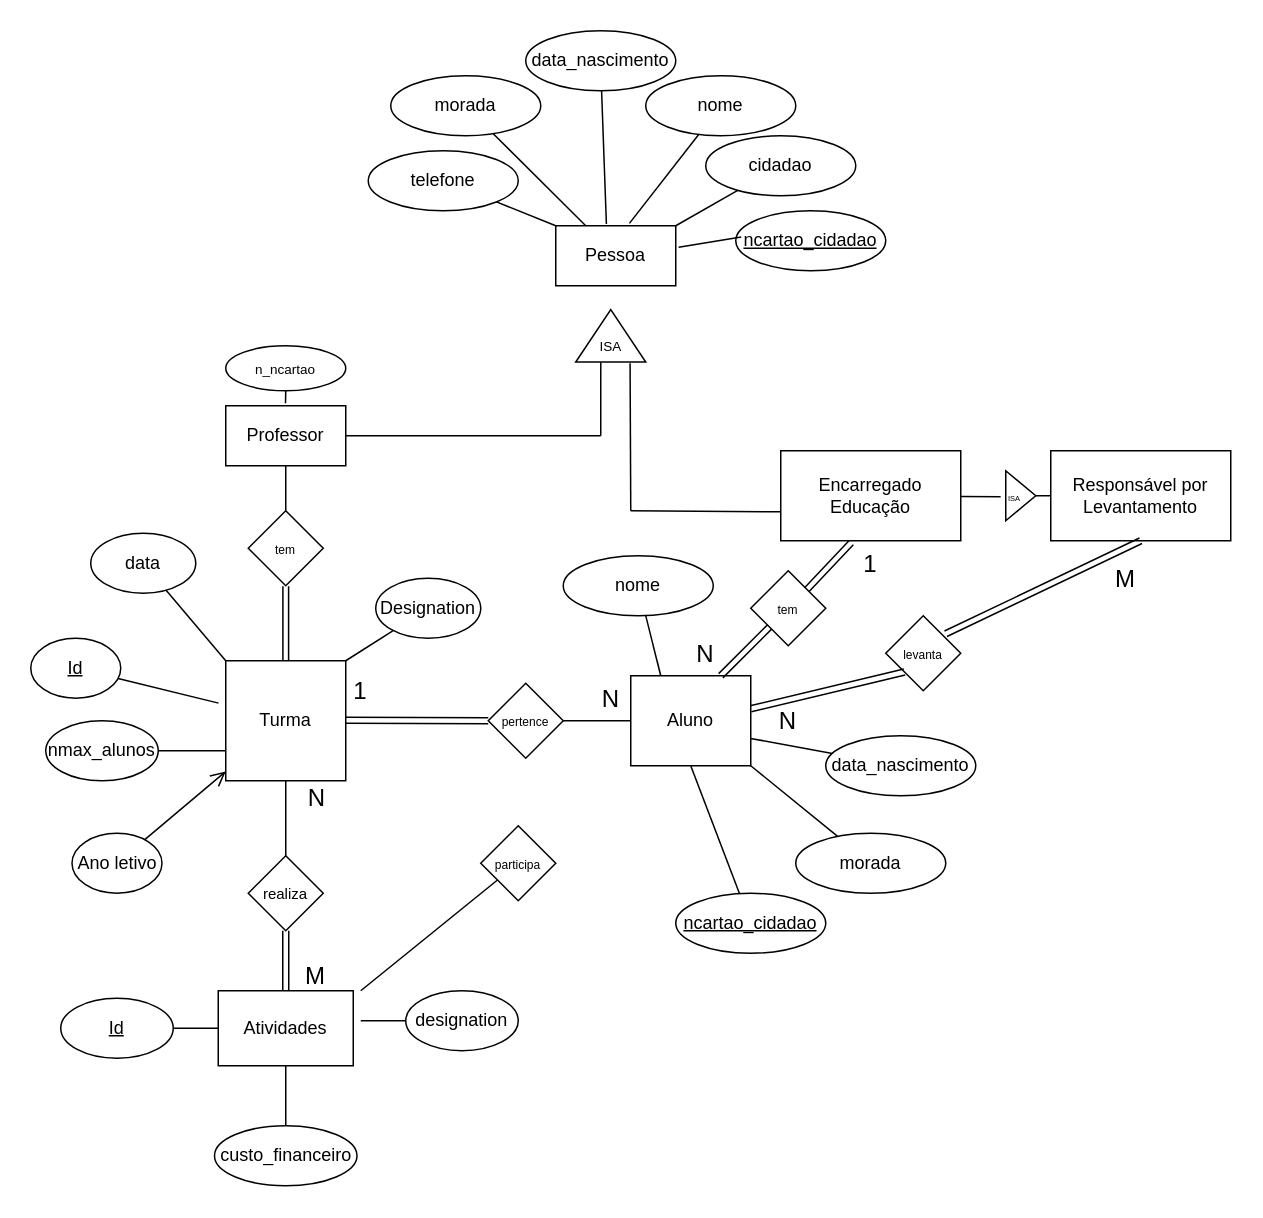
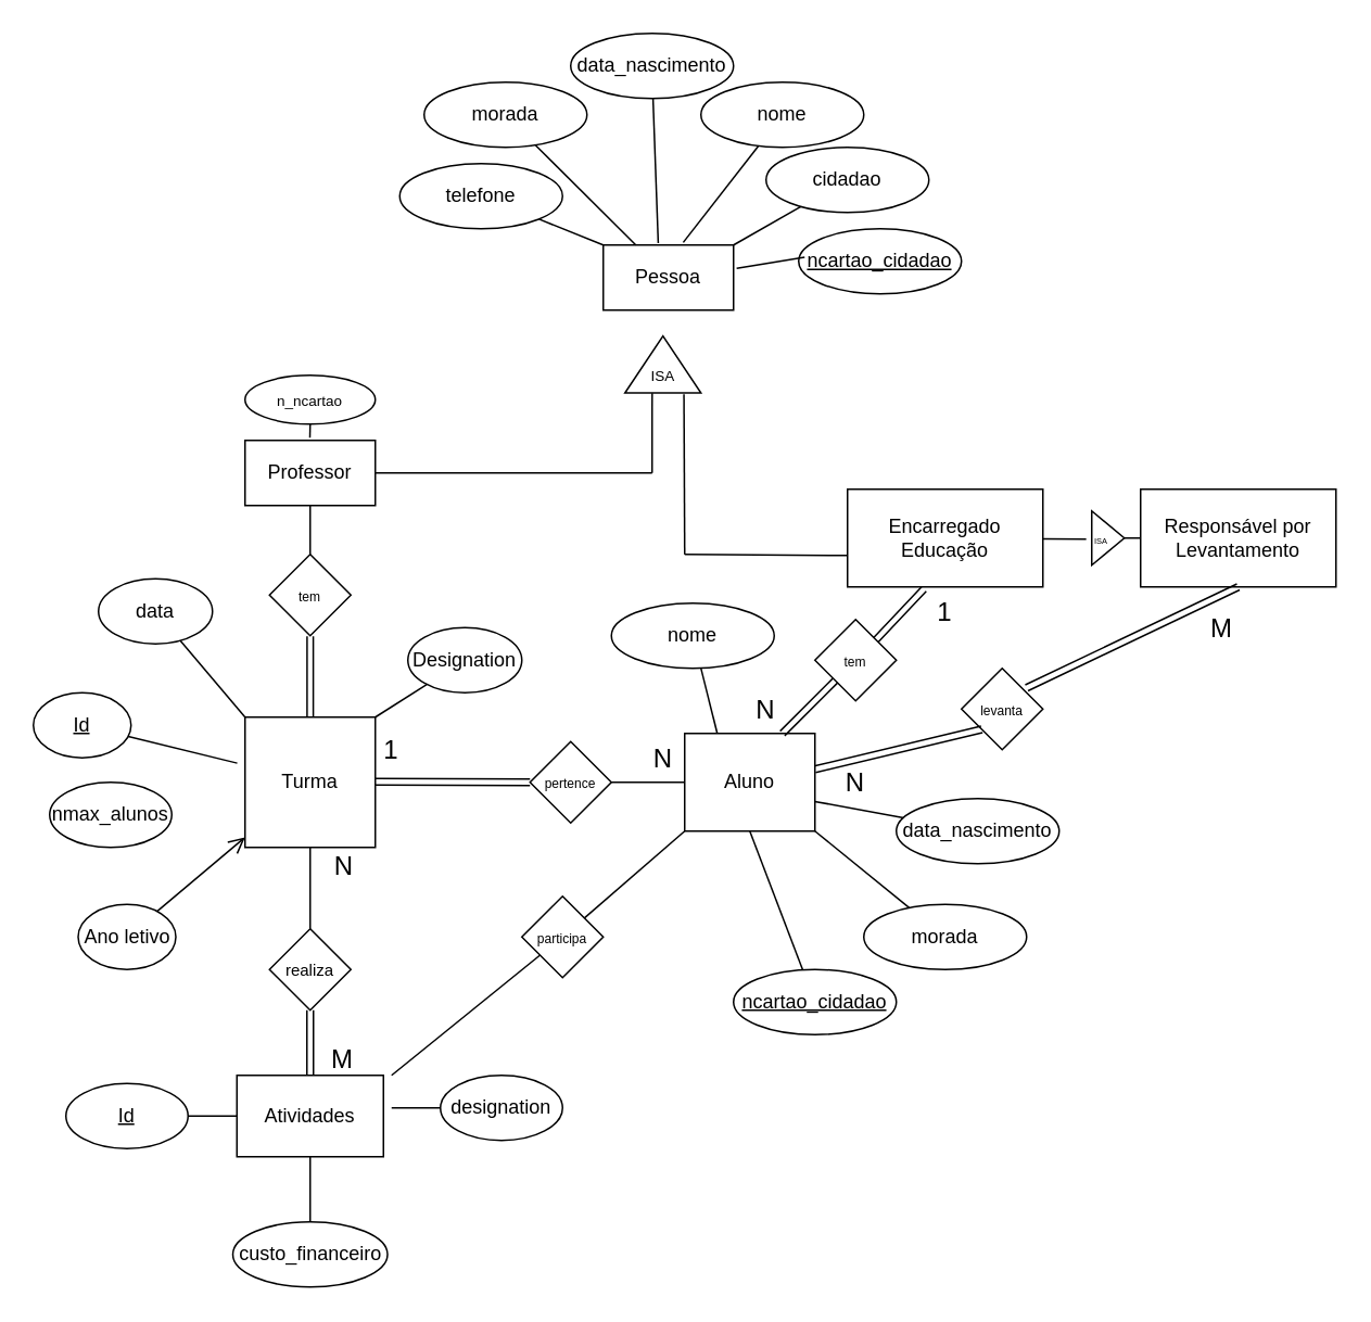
  <mxCell id="0" />
  <mxCell id="1" parent="0" />
  <mxCell id="2" value="Turma" style="whiteSpace=wrap;html=1;aspect=fixed;" parent="1" vertex="1"><mxGeometry x="150" y="440" width="80" height="80" as="geometry" /></mxCell>
  <mxCell id="3" style="edgeStyle=none;curved=1;rounded=0;orthogonalLoop=1;jettySize=auto;html=1;entryX=-0.06;entryY=0.353;entryDx=0;entryDy=0;fontSize=12;startSize=8;endSize=8;entryPerimeter=0;endArrow=none;endFill=0;" parent="1" source="4" target="2" edge="1"><mxGeometry relative="1" as="geometry" /></mxCell>
  <mxCell id="4" value="&lt;u&gt;Id&lt;/u&gt;" style="ellipse;whiteSpace=wrap;html=1;" parent="1" vertex="1"><mxGeometry x="20" y="425" width="60" height="40" as="geometry" /></mxCell>
  <mxCell id="5" value="" style="edgeStyle=none;curved=1;rounded=0;orthogonalLoop=1;jettySize=auto;html=1;fontSize=12;startSize=8;endSize=8;endArrow=open;endFill=0;" parent="1" source="6" target="2" edge="1"><mxGeometry relative="1" as="geometry" /></mxCell>
  <mxCell id="6" value="Ano letivo" style="ellipse;whiteSpace=wrap;html=1;" parent="1" vertex="1"><mxGeometry x="47.5" y="555" width="60" height="40" as="geometry" /></mxCell>
  <mxCell id="7" style="edgeStyle=none;curved=1;rounded=0;orthogonalLoop=1;jettySize=auto;html=1;entryX=1;entryY=0;entryDx=0;entryDy=0;fontSize=12;startSize=8;endSize=8;endArrow=none;endFill=0;" parent="1" source="8" target="2" edge="1"><mxGeometry relative="1" as="geometry" /></mxCell>
  <mxCell id="8" value="Designation" style="ellipse;whiteSpace=wrap;html=1;" parent="1" vertex="1"><mxGeometry x="250" y="385" width="70" height="40" as="geometry" /></mxCell>
- <mxCell id="9" style="edgeStyle=none;curved=1;rounded=0;orthogonalLoop=1;jettySize=auto;html=1;entryX=0;entryY=0.75;entryDx=0;entryDy=0;fontSize=12;startSize=8;endSize=8;endArrow=none;endFill=0;" parent="1" source="10" target="2" edge="1"><mxGeometry relative="1" as="geometry" /></mxCell>
  <mxCell id="10" value="nmax_alunos" style="ellipse;whiteSpace=wrap;html=1;" parent="1" vertex="1"><mxGeometry x="30" y="480" width="75" height="40" as="geometry" /></mxCell>
  <mxCell id="11" value="Aluno" style="rounded=0;whiteSpace=wrap;html=1;" parent="1" vertex="1"><mxGeometry x="420" y="450" width="80" height="60" as="geometry" /></mxCell>
  <mxCell id="12" style="edgeStyle=none;curved=1;rounded=0;orthogonalLoop=1;jettySize=auto;html=1;entryX=0.5;entryY=1;entryDx=0;entryDy=0;fontSize=12;startSize=8;endSize=8;endArrow=none;endFill=0;" parent="1" source="13" target="11" edge="1"><mxGeometry relative="1" as="geometry" /></mxCell>
  <mxCell id="13" value="&lt;u&gt;ncartao_cidadao&lt;/u&gt;" style="ellipse;whiteSpace=wrap;html=1;" parent="1" vertex="1"><mxGeometry x="450" y="595" width="100" height="40" as="geometry" /></mxCell>
  <mxCell id="14" style="edgeStyle=none;curved=1;rounded=0;orthogonalLoop=1;jettySize=auto;html=1;entryX=0.25;entryY=0;entryDx=0;entryDy=0;fontSize=12;startSize=8;endSize=8;endArrow=none;endFill=0;" parent="1" source="15" target="11" edge="1"><mxGeometry relative="1" as="geometry" /></mxCell>
  <mxCell id="15" value="nome" style="ellipse;whiteSpace=wrap;html=1;" parent="1" vertex="1"><mxGeometry x="375" y="370" width="100" height="40" as="geometry" /></mxCell>
  <mxCell id="16" style="edgeStyle=none;curved=1;rounded=0;orthogonalLoop=1;jettySize=auto;html=1;entryX=1;entryY=1;entryDx=0;entryDy=0;fontSize=12;startSize=8;endSize=8;endArrow=none;endFill=0;" parent="1" source="17" target="11" edge="1"><mxGeometry relative="1" as="geometry" /></mxCell>
  <mxCell id="17" value="morada" style="ellipse;whiteSpace=wrap;html=1;" parent="1" vertex="1"><mxGeometry x="530" y="555" width="100" height="40" as="geometry" /></mxCell>
  <mxCell id="18" value="data_nascimento" style="ellipse;whiteSpace=wrap;html=1;" parent="1" vertex="1"><mxGeometry x="550" y="490" width="100" height="40" as="geometry" /></mxCell>
  <mxCell id="19" style="edgeStyle=none;curved=1;rounded=0;orthogonalLoop=1;jettySize=auto;html=1;entryX=0.998;entryY=0.696;entryDx=0;entryDy=0;entryPerimeter=0;fontSize=12;startSize=8;endSize=8;endArrow=none;endFill=0;" parent="1" source="18" target="11" edge="1"><mxGeometry relative="1" as="geometry" /></mxCell>
  <mxCell id="20" style="edgeStyle=none;curved=1;rounded=0;orthogonalLoop=1;jettySize=auto;html=1;entryX=0;entryY=0.5;entryDx=0;entryDy=0;fontSize=12;startSize=8;endSize=8;endArrow=none;endFill=0;" parent="1" source="21" target="11" edge="1"><mxGeometry relative="1" as="geometry" /></mxCell>
  <mxCell id="21" value="&lt;font style=&quot;font-size: 8px;&quot;&gt;pertence&lt;/font&gt;" style="rhombus;whiteSpace=wrap;html=1;" parent="1" vertex="1"><mxGeometry x="325" y="455" width="50" height="50" as="geometry" /></mxCell>
  <mxCell id="22" value="" style="shape=link;html=1;rounded=0;fontSize=12;startSize=8;endSize=8;entryX=0;entryY=0.5;entryDx=0;entryDy=0;" parent="1" target="21" edge="1"><mxGeometry width="100" relative="1" as="geometry"><mxPoint x="230" y="479.66" as="sourcePoint" /><mxPoint x="330" y="479.66" as="targetPoint" /></mxGeometry></mxCell>
  <mxCell id="23" value="1" style="text;html=1;align=center;verticalAlign=middle;whiteSpace=wrap;rounded=0;fontSize=16;" parent="1" vertex="1"><mxGeometry x="220" y="450" width="40" height="20" as="geometry" /></mxCell>
  <mxCell id="24" value="N" style="text;html=1;align=center;verticalAlign=middle;whiteSpace=wrap;rounded=0;fontSize=16;" parent="1" vertex="1"><mxGeometry x="460" y="430" width="20" height="10" as="geometry" /></mxCell>
  <mxCell id="25" value="Atividades" style="rounded=0;whiteSpace=wrap;html=1;" parent="1" vertex="1"><mxGeometry x="145" y="660" width="90" height="50" as="geometry" /></mxCell>
  <mxCell id="26" style="edgeStyle=none;curved=1;rounded=0;orthogonalLoop=1;jettySize=auto;html=1;entryX=0;entryY=0.5;entryDx=0;entryDy=0;fontSize=12;startSize=8;endSize=8;endArrow=none;endFill=0;" parent="1" source="27" target="25" edge="1"><mxGeometry relative="1" as="geometry" /></mxCell>
  <mxCell id="27" value="&lt;u&gt;Id&lt;/u&gt;" style="ellipse;whiteSpace=wrap;html=1;" parent="1" vertex="1"><mxGeometry x="40" y="665" width="75" height="40" as="geometry" /></mxCell>
  <mxCell id="28" style="edgeStyle=none;curved=1;rounded=0;orthogonalLoop=1;jettySize=auto;html=1;fontSize=12;startSize=8;endSize=8;endArrow=none;endFill=0;" parent="1" source="29" edge="1"><mxGeometry relative="1" as="geometry"><mxPoint x="240" y="680" as="targetPoint" /></mxGeometry></mxCell>
  <mxCell id="29" value="designation" style="ellipse;whiteSpace=wrap;html=1;" parent="1" vertex="1"><mxGeometry x="270" y="660" width="75" height="40" as="geometry" /></mxCell>
  <mxCell id="30" style="edgeStyle=none;curved=1;rounded=0;orthogonalLoop=1;jettySize=auto;html=1;entryX=0.5;entryY=1;entryDx=0;entryDy=0;fontSize=12;startSize=8;endSize=8;endArrow=none;endFill=0;" parent="1" source="31" target="25" edge="1"><mxGeometry relative="1" as="geometry" /></mxCell>
  <mxCell id="31" value="custo_financeiro" style="ellipse;whiteSpace=wrap;html=1;" parent="1" vertex="1"><mxGeometry x="142.5" y="750" width="95" height="40" as="geometry" /></mxCell>
  <mxCell id="32" style="edgeStyle=none;curved=1;rounded=0;orthogonalLoop=1;jettySize=auto;html=1;entryX=0.5;entryY=1;entryDx=0;entryDy=0;fontSize=12;startSize=8;endSize=8;endArrow=none;endFill=0;" parent="1" source="33" target="2" edge="1"><mxGeometry relative="1" as="geometry" /></mxCell>
  <mxCell id="33" value="&lt;font style=&quot;font-size: 10px;&quot;&gt;realiza&lt;/font&gt;" style="rhombus;whiteSpace=wrap;html=1;" parent="1" vertex="1"><mxGeometry x="165" y="570" width="50" height="50" as="geometry" /></mxCell>
  <mxCell id="34" value="" style="shape=link;html=1;rounded=0;fontSize=12;startSize=8;endSize=8;entryX=0.5;entryY=1;entryDx=0;entryDy=0;" parent="1" target="33" edge="1"><mxGeometry width="100" relative="1" as="geometry"><mxPoint x="190" y="659.67" as="sourcePoint" /><mxPoint x="290" y="659.67" as="targetPoint" /></mxGeometry></mxCell>
  <mxCell id="35" value="N" style="text;html=1;align=center;verticalAlign=middle;whiteSpace=wrap;rounded=0;fontSize=16;" parent="1" vertex="1"><mxGeometry x="210" y="530" as="geometry" /></mxCell>
  <mxCell id="36" value="M" style="text;html=1;align=center;verticalAlign=middle;whiteSpace=wrap;rounded=0;fontSize=16;" parent="1" vertex="1"><mxGeometry x="190" y="640" width="40" height="20" as="geometry" /></mxCell>
+ <mxCell id="37" style="edgeStyle=none;curved=1;rounded=0;orthogonalLoop=1;jettySize=auto;html=1;entryX=0;entryY=1;entryDx=0;entryDy=0;fontSize=12;startSize=8;endSize=8;endArrow=none;endFill=0;" parent="1" source="39" target="11" edge="1"><mxGeometry relative="1" as="geometry" /></mxCell>
  <mxCell id="38" style="edgeStyle=none;curved=1;rounded=0;orthogonalLoop=1;jettySize=auto;html=1;fontSize=12;startSize=8;endSize=8;endArrow=none;endFill=0;" parent="1" source="39" edge="1"><mxGeometry relative="1" as="geometry"><mxPoint x="240" y="660" as="targetPoint" /></mxGeometry></mxCell>
  <mxCell id="39" value="&lt;font style=&quot;font-size: 8px;&quot;&gt;participa&lt;/font&gt;" style="rhombus;whiteSpace=wrap;html=1;" parent="1" vertex="1"><mxGeometry x="320" y="550" width="50" height="50" as="geometry" /></mxCell>
  <mxCell id="40" style="edgeStyle=none;curved=1;rounded=0;orthogonalLoop=1;jettySize=auto;html=1;fontSize=12;startSize=8;endSize=8;endArrow=none;endFill=0;" parent="1" source="41" edge="1"><mxGeometry relative="1" as="geometry"><mxPoint x="400" y="290" as="targetPoint" /></mxGeometry></mxCell>
  <mxCell id="41" value="Professor" style="rounded=0;whiteSpace=wrap;html=1;" parent="1" vertex="1"><mxGeometry x="150" y="270" width="80" height="40" as="geometry" /></mxCell>
  <mxCell id="42" style="edgeStyle=none;curved=1;rounded=0;orthogonalLoop=1;jettySize=auto;html=1;entryX=0.5;entryY=1;entryDx=0;entryDy=0;fontSize=12;startSize=8;endSize=8;endArrow=none;endFill=0;" parent="1" source="43" target="41" edge="1"><mxGeometry relative="1" as="geometry" /></mxCell>
  <mxCell id="43" value="&lt;span style=&quot;font-size: 8px;&quot;&gt;tem&lt;/span&gt;" style="rhombus;whiteSpace=wrap;html=1;" parent="1" vertex="1"><mxGeometry x="165" y="340" width="50" height="50" as="geometry" /></mxCell>
  <mxCell id="44" value="" style="shape=link;html=1;rounded=0;fontSize=12;startSize=8;endSize=8;entryX=0.5;entryY=1;entryDx=0;entryDy=0;width=3.793;exitX=0.5;exitY=0;exitDx=0;exitDy=0;" parent="1" source="2" edge="1"><mxGeometry width="100" relative="1" as="geometry"><mxPoint x="190" y="430" as="sourcePoint" /><mxPoint x="190" y="390.33" as="targetPoint" /></mxGeometry></mxCell>
  <mxCell id="45" value="&lt;font style=&quot;font-size: 9px;&quot;&gt;n_ncartao&lt;/font&gt;" style="ellipse;whiteSpace=wrap;html=1;" parent="1" vertex="1"><mxGeometry x="150" y="230" width="80" height="30" as="geometry" /></mxCell>
  <mxCell id="46" style="edgeStyle=none;curved=1;rounded=0;orthogonalLoop=1;jettySize=auto;html=1;entryX=0.498;entryY=-0.041;entryDx=0;entryDy=0;entryPerimeter=0;fontSize=12;startSize=8;endSize=8;endArrow=none;endFill=0;" parent="1" source="45" target="41" edge="1"><mxGeometry relative="1" as="geometry" /></mxCell>
  <mxCell id="47" style="edgeStyle=none;curved=1;rounded=0;orthogonalLoop=1;jettySize=auto;html=1;fontSize=12;startSize=8;endSize=8;endArrow=none;endFill=0;" parent="1" source="48" edge="1"><mxGeometry relative="1" as="geometry"><mxPoint x="150" y="440" as="targetPoint" /></mxGeometry></mxCell>
  <mxCell id="48" value="data" style="ellipse;whiteSpace=wrap;html=1;" parent="1" vertex="1"><mxGeometry x="60" y="355" width="70" height="40" as="geometry" /></mxCell>
  <mxCell id="49" value="Pessoa" style="rounded=0;whiteSpace=wrap;html=1;" parent="1" vertex="1"><mxGeometry x="370" y="150" width="80" height="40" as="geometry" /></mxCell>
  <mxCell id="50" value="nome" style="ellipse;whiteSpace=wrap;html=1;" parent="1" vertex="1"><mxGeometry x="430" y="50" width="100" height="40" as="geometry" /></mxCell>
  <mxCell id="51" style="edgeStyle=none;curved=1;rounded=0;orthogonalLoop=1;jettySize=auto;html=1;entryX=1;entryY=0;entryDx=0;entryDy=0;fontSize=12;startSize=8;endSize=8;endArrow=none;endFill=0;" parent="1" source="52" target="49" edge="1"><mxGeometry relative="1" as="geometry" /></mxCell>
  <mxCell id="52" value="cidadao" style="ellipse;whiteSpace=wrap;html=1;" parent="1" vertex="1"><mxGeometry x="470" y="90" width="100" height="40" as="geometry" /></mxCell>
  <mxCell id="53" value="&lt;u&gt;ncartao_cidadao&lt;/u&gt;" style="ellipse;whiteSpace=wrap;html=1;" parent="1" vertex="1"><mxGeometry x="490" y="140" width="100" height="40" as="geometry" /></mxCell>
  <mxCell id="54" value="data_nascimento" style="ellipse;whiteSpace=wrap;html=1;" parent="1" vertex="1"><mxGeometry x="350" width="100" height="40" as="geometry" y="20" /></mxCell>
  <mxCell id="55" style="edgeStyle=none;curved=1;rounded=0;orthogonalLoop=1;jettySize=auto;html=1;entryX=0.25;entryY=0;entryDx=0;entryDy=0;fontSize=12;startSize=8;endSize=8;endArrow=none;endFill=0;" parent="1" target="49" edge="1"><mxGeometry relative="1" as="geometry"><mxPoint x="328.333" y="88.607" as="sourcePoint" /></mxGeometry></mxCell>
  <mxCell id="56" value="morada" style="ellipse;whiteSpace=wrap;html=1;" parent="1" vertex="1"><mxGeometry x="260" y="50" width="100" height="40" as="geometry" /></mxCell>
  <mxCell id="57" style="edgeStyle=none;curved=1;rounded=0;orthogonalLoop=1;jettySize=auto;html=1;entryX=0;entryY=0;entryDx=0;entryDy=0;fontSize=12;startSize=8;endSize=8;endArrow=none;endFill=0;" parent="1" target="49" edge="1"><mxGeometry relative="1" as="geometry"><mxPoint x="330.496" y="134.086" as="sourcePoint" /></mxGeometry></mxCell>
  <mxCell id="58" value="telefone" style="ellipse;whiteSpace=wrap;html=1;" parent="1" vertex="1"><mxGeometry x="245" y="100" width="100" height="40" as="geometry" /></mxCell>
  <mxCell id="59" style="edgeStyle=none;curved=1;rounded=0;orthogonalLoop=1;jettySize=auto;html=1;entryX=0.422;entryY=-0.028;entryDx=0;entryDy=0;entryPerimeter=0;fontSize=12;startSize=8;endSize=8;endArrow=none;endFill=0;" parent="1" source="54" target="49" edge="1"><mxGeometry relative="1" as="geometry" /></mxCell>
  <mxCell id="60" style="edgeStyle=none;curved=1;rounded=0;orthogonalLoop=1;jettySize=auto;html=1;entryX=0.614;entryY=-0.04;entryDx=0;entryDy=0;entryPerimeter=0;fontSize=12;startSize=8;endSize=8;endArrow=none;endFill=0;" parent="1" source="50" target="49" edge="1"><mxGeometry relative="1" as="geometry" /></mxCell>
  <mxCell id="61" style="edgeStyle=none;curved=1;rounded=0;orthogonalLoop=1;jettySize=auto;html=1;entryX=1.024;entryY=0.357;entryDx=0;entryDy=0;entryPerimeter=0;fontSize=12;startSize=8;endSize=8;endArrow=none;endFill=0;" parent="1" target="49" edge="1"><mxGeometry relative="1" as="geometry"><mxPoint x="493.663" y="157.514" as="sourcePoint" /></mxGeometry></mxCell>
  <mxCell id="62" value="" style="triangle;whiteSpace=wrap;html=1;rotation=-90;" parent="1" vertex="1"><mxGeometry x="389.17" y="200" width="35" height="46.67" as="geometry" /></mxCell>
  <mxCell id="63" value="&lt;font style=&quot;font-size: 9px;&quot;&gt;ISA&lt;/font&gt;" style="text;html=1;align=center;verticalAlign=middle;whiteSpace=wrap;rounded=0;fontSize=16;" parent="1" vertex="1"><mxGeometry x="386.67" y="218.33" width="40" height="20" as="geometry" /></mxCell>
  <mxCell id="64" value="" style="endArrow=none;html=1;rounded=0;fontSize=12;startSize=8;endSize=8;entryX=-0.004;entryY=0.358;entryDx=0;entryDy=0;entryPerimeter=0;" parent="1" target="62" edge="1"><mxGeometry width="50" height="50" relative="1" as="geometry"><mxPoint x="400" y="290" as="sourcePoint" /><mxPoint x="390" y="250" as="targetPoint" /><Array as="points"><mxPoint x="400" y="250" /></Array></mxGeometry></mxCell>
  <mxCell id="65" value="Encarregado&lt;br&gt;Educação" style="rounded=0;whiteSpace=wrap;html=1;" parent="1" vertex="1"><mxGeometry x="520" y="300" width="120" height="60" as="geometry" /></mxCell>
  <mxCell id="66" value="&lt;font style=&quot;font-size: 8px;&quot;&gt;tem&lt;/font&gt;" style="rhombus;whiteSpace=wrap;html=1;" parent="1" vertex="1"><mxGeometry x="500" y="380" width="50" height="50" as="geometry" /></mxCell>
  <mxCell id="67" value="" style="shape=link;html=1;rounded=0;fontSize=12;startSize=8;endSize=8;entryX=0.391;entryY=1.022;entryDx=0;entryDy=0;entryPerimeter=0;exitX=1;exitY=0;exitDx=0;exitDy=0;" parent="1" source="66" target="65" edge="1"><mxGeometry width="100" relative="1" as="geometry"><mxPoint x="450" y="400" as="sourcePoint" /><mxPoint x="550" y="400" as="targetPoint" /></mxGeometry></mxCell>
  <mxCell id="68" value="" style="shape=link;html=1;rounded=0;fontSize=12;startSize=8;endSize=8;exitX=0.75;exitY=0;exitDx=0;exitDy=0;" parent="1" source="11" target="66" edge="1"><mxGeometry width="100" relative="1" as="geometry"><mxPoint x="481" y="450" as="sourcePoint" /><mxPoint x="510" y="418" as="targetPoint" /></mxGeometry></mxCell>
  <mxCell id="69" value="N" style="text;html=1;align=center;verticalAlign=middle;whiteSpace=wrap;rounded=0;fontSize=16;" parent="1" vertex="1"><mxGeometry x="396.67" y="460" width="20" height="10" as="geometry" /></mxCell>
  <mxCell id="70" value="1" style="text;html=1;align=center;verticalAlign=middle;whiteSpace=wrap;rounded=0;fontSize=16;" parent="1" vertex="1"><mxGeometry x="570" y="370" width="20" height="10" as="geometry" /></mxCell>
  <mxCell id="71" value="" style="endArrow=none;html=1;rounded=0;fontSize=12;startSize=8;endSize=8;entryX=-0.023;entryY=0.776;entryDx=0;entryDy=0;entryPerimeter=0;" parent="1" target="62" edge="1"><mxGeometry width="50" height="50" relative="1" as="geometry"><mxPoint x="420" y="340" as="sourcePoint" /><mxPoint x="416.67" y="246.67" as="targetPoint" /><Array as="points" /></mxGeometry></mxCell>
  <mxCell id="72" value="" style="endArrow=none;html=1;rounded=0;fontSize=12;startSize=8;endSize=8;entryX=-0.003;entryY=0.679;entryDx=0;entryDy=0;entryPerimeter=0;" parent="1" target="65" edge="1"><mxGeometry width="50" height="50" relative="1" as="geometry"><mxPoint x="420" y="340" as="sourcePoint" /><mxPoint x="470" y="290" as="targetPoint" /></mxGeometry></mxCell>
  <mxCell id="73" value="Responsável por&lt;br&gt;Levantamento" style="rounded=0;whiteSpace=wrap;html=1;" parent="1" vertex="1"><mxGeometry x="700" y="300" width="120" height="60" as="geometry" /></mxCell>
  <mxCell id="74" value="&lt;font style=&quot;font-size: 8px;&quot;&gt;levanta&lt;/font&gt;" style="rhombus;whiteSpace=wrap;html=1;" parent="1" vertex="1"><mxGeometry x="590" y="410" width="50" height="50" as="geometry" /></mxCell>
  <mxCell id="75" value="" style="shape=link;html=1;rounded=0;fontSize=12;startSize=8;endSize=8;exitX=0.75;exitY=0;exitDx=0;exitDy=0;entryX=0;entryY=1;entryDx=0;entryDy=0;" parent="1" target="74" edge="1"><mxGeometry width="100" relative="1" as="geometry"><mxPoint x="500" y="472" as="sourcePoint" /><mxPoint x="533" y="440" as="targetPoint" /></mxGeometry></mxCell>
  <mxCell id="76" value="" style="shape=link;html=1;rounded=0;fontSize=12;startSize=8;endSize=8;exitX=0.75;exitY=0;exitDx=0;exitDy=0;entryX=0.5;entryY=1;entryDx=0;entryDy=0;" parent="1" target="73" edge="1"><mxGeometry width="100" relative="1" as="geometry"><mxPoint x="630" y="422" as="sourcePoint" /><mxPoint x="733" y="398" as="targetPoint" /></mxGeometry></mxCell>
  <mxCell id="77" value="M" style="text;html=1;align=center;verticalAlign=middle;whiteSpace=wrap;rounded=0;fontSize=16;" parent="1" vertex="1"><mxGeometry x="740" y="380" width="20" height="10" as="geometry" /></mxCell>
  <mxCell id="78" value="N" style="text;html=1;align=center;verticalAlign=middle;whiteSpace=wrap;rounded=0;fontSize=16;" parent="1" vertex="1"><mxGeometry x="515" y="475" width="20" height="10" as="geometry" /></mxCell>
  <mxCell id="79" style="edgeStyle=none;curved=1;rounded=0;orthogonalLoop=1;jettySize=auto;html=1;entryX=0;entryY=0.5;entryDx=0;entryDy=0;fontSize=12;startSize=8;endSize=8;endArrow=none;endFill=0;" parent="1" source="80" target="73" edge="1"><mxGeometry relative="1" as="geometry" /></mxCell>
  <mxCell id="80" value="&lt;div style=&quot;&quot;&gt;&lt;span style=&quot;font-size: 5px; background-color: initial;&quot;&gt;ISA&lt;/span&gt;&lt;/div&gt;" style="triangle;whiteSpace=wrap;html=1;align=left;" parent="1" vertex="1"><mxGeometry x="670" y="313.33" width="20" height="33.33" as="geometry" /></mxCell>
  <mxCell id="81" style="edgeStyle=none;curved=1;rounded=0;orthogonalLoop=1;jettySize=auto;html=1;entryX=-0.171;entryY=0.52;entryDx=0;entryDy=0;entryPerimeter=0;fontSize=12;startSize=8;endSize=8;endArrow=none;endFill=0;" parent="1" source="65" target="80" edge="1"><mxGeometry relative="1" as="geometry" /></mxCell>
